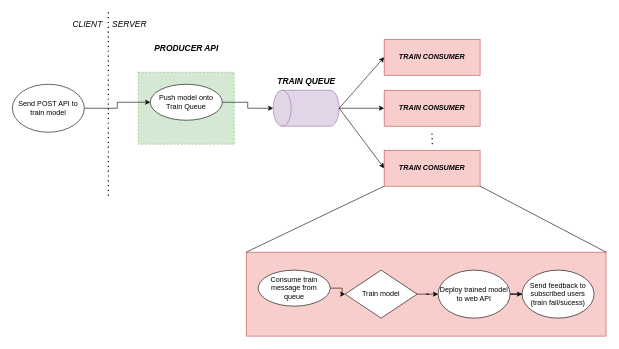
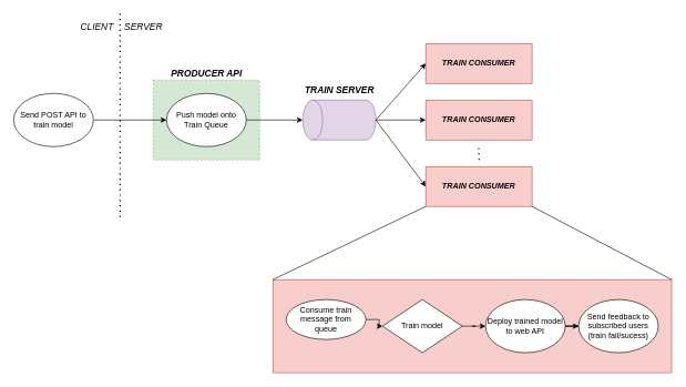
  <mxCell id="0" />
  <mxCell id="1" parent="0" />
  <mxCell id="2" value="" style="rounded=0;whiteSpace=wrap;html=1;fillColor=#f8cecc;strokeColor=#b85450;" vertex="1" parent="1"><mxGeometry x="410" y="420" width="600" height="140" as="geometry" /></mxCell>
  <mxCell id="3" value="" style="rounded=0;whiteSpace=wrap;html=1;dashed=1;fillColor=#d5e8d4;strokeColor=#82b366;" vertex="1" parent="1"><mxGeometry x="230" y="120" width="160" height="120" as="geometry" /></mxCell>
  <mxCell id="4" style="edgeStyle=orthogonalEdgeStyle;rounded=0;orthogonalLoop=1;jettySize=auto;html=1;entryX=0;entryY=0.5;entryDx=0;entryDy=0;exitX=1;exitY=0.5;exitDx=0;exitDy=0;" edge="1" parent="1" source="5" target="7"><mxGeometry relative="1" as="geometry"><mxPoint x="140" y="200" as="sourcePoint" /><mxPoint x="250" y="200" as="targetPoint" /></mxGeometry></mxCell>
  <mxCell id="5" value="Send POST API to train model" style="ellipse;whiteSpace=wrap;html=1;" vertex="1" parent="1"><mxGeometry x="20" y="140" width="120" height="80" as="geometry" /></mxCell>
  <mxCell id="6" style="edgeStyle=orthogonalEdgeStyle;rounded=0;orthogonalLoop=1;jettySize=auto;html=1;entryX=0.5;entryY=0;entryDx=0;entryDy=0;entryPerimeter=0;" edge="1" parent="1" source="7" target="8"><mxGeometry relative="1" as="geometry" /></mxCell>
- <mxCell id="7" value="Push model onto Train Queue" style="ellipse;whiteSpace=wrap;html=1;" vertex="1" parent="1"><mxGeometry x="250" y="140" width="120" height="60" as="geometry" /></mxCell>
+ <mxCell id="7" value="Push model onto Train Queue" style="ellipse;whiteSpace=wrap;html=1;" vertex="1" parent="1"><mxGeometry x="250" y="140" width="120" height="80" as="geometry" /></mxCell>
  <mxCell id="8" value="" style="shape=cylinder3;whiteSpace=wrap;html=1;boundedLbl=1;backgroundOutline=1;size=15;rotation=-90;fillColor=#e1d5e7;strokeColor=#9673a6;" vertex="1" parent="1"><mxGeometry x="480" y="125" width="60" height="110" as="geometry" /></mxCell>
- <mxCell id="9" value="&lt;b&gt;&lt;i&gt;&lt;font style=&quot;font-size: 14px&quot;&gt;TRAIN QUEUE&lt;/font&gt;&lt;/i&gt;&lt;/b&gt;" style="text;html=1;align=center;verticalAlign=middle;resizable=0;points=[];autosize=1;" vertex="1" parent="1"><mxGeometry x="455" y="125" width="110" height="20" as="geometry" /></mxCell>
- <mxCell id="10" value="&lt;b&gt;&lt;i&gt;&lt;font style=&quot;font-size: 14px&quot;&gt;PRODUCER API&lt;/font&gt;&lt;/i&gt;&lt;/b&gt;" style="text;html=1;align=center;verticalAlign=middle;resizable=0;points=[];autosize=1;" vertex="1" parent="1"><mxGeometry x="250" y="70" width="120" height="20" as="geometry" /></mxCell>
+ <mxCell id="9" value="&lt;b&gt;&lt;i&gt;&lt;font style=&quot;font-size: 14px&quot;&gt;TRAIN SERVER&lt;/font&gt;&lt;/i&gt;&lt;/b&gt;" style="text;html=1;align=center;verticalAlign=middle;resizable=0;points=[];autosize=1;" vertex="1" parent="1"><mxGeometry x="455" y="125" width="110" height="20" as="geometry" /></mxCell>
+ <mxCell id="10" value="&lt;b&gt;&lt;i&gt;&lt;font style=&quot;font-size: 14px&quot;&gt;PRODUCER API&lt;/font&gt;&lt;/i&gt;&lt;/b&gt;" style="text;html=1;align=center;verticalAlign=middle;resizable=0;points=[];autosize=1;" vertex="1" parent="1"><mxGeometry x="250" y="100" width="120" height="20" as="geometry" /></mxCell>
  <mxCell id="11" value="" style="endArrow=none;dashed=1;html=1;dashPattern=1 3;strokeWidth=2;" edge="1" parent="1"><mxGeometry width="50" height="50" relative="1" as="geometry"><mxPoint x="180" y="20" as="sourcePoint" /><mxPoint x="180" y="330" as="targetPoint" /></mxGeometry></mxCell>
  <mxCell id="12" value="&lt;i&gt;&lt;font style=&quot;font-size: 14px&quot;&gt;CLIENT&lt;/font&gt;&lt;/i&gt;" style="text;html=1;align=center;verticalAlign=middle;resizable=0;points=[];autosize=1;" vertex="1" parent="1"><mxGeometry x="110" y="30" width="70" height="20" as="geometry" /></mxCell>
  <mxCell id="13" value="&lt;i&gt;&lt;font style=&quot;font-size: 14px&quot;&gt;SERVER&lt;/font&gt;&lt;/i&gt;" style="text;html=1;align=center;verticalAlign=middle;resizable=0;points=[];autosize=1;" vertex="1" parent="1"><mxGeometry x="180" y="30" width="70" height="20" as="geometry" /></mxCell>
  <mxCell id="14" style="edgeStyle=orthogonalEdgeStyle;rounded=0;orthogonalLoop=1;jettySize=auto;html=1;entryX=0;entryY=0.5;entryDx=0;entryDy=0;" edge="1" parent="1" source="15" target="24"><mxGeometry relative="1" as="geometry" /></mxCell>
  <mxCell id="15" value="Consume train message from &lt;br&gt;queue" style="ellipse;whiteSpace=wrap;html=1;" vertex="1" parent="1"><mxGeometry x="430" y="450" width="120" height="60" as="geometry" /></mxCell>
  <mxCell id="16" value="&lt;b&gt;&lt;i&gt;TRAIN CONSUMER&lt;/i&gt;&lt;/b&gt;" style="rounded=0;whiteSpace=wrap;html=1;fillColor=#f8cecc;strokeColor=#b85450;" vertex="1" parent="1"><mxGeometry x="640" y="150" width="160" height="60" as="geometry" /></mxCell>
  <mxCell id="17" value="" style="endArrow=none;dashed=1;html=1;dashPattern=1 3;strokeWidth=2;" edge="1" parent="1"><mxGeometry width="50" height="50" relative="1" as="geometry"><mxPoint x="720.25" y="240" as="sourcePoint" /><mxPoint x="719.75" y="220" as="targetPoint" /></mxGeometry></mxCell>
  <mxCell id="18" value="&lt;b&gt;&lt;i&gt;TRAIN CONSUMER&lt;/i&gt;&lt;/b&gt;" style="rounded=0;whiteSpace=wrap;html=1;fillColor=#f8cecc;strokeColor=#b85450;" vertex="1" parent="1"><mxGeometry x="640" y="65" width="160" height="60" as="geometry" /></mxCell>
  <mxCell id="19" value="&lt;b&gt;&lt;i&gt;TRAIN CONSUMER&lt;/i&gt;&lt;/b&gt;" style="rounded=0;whiteSpace=wrap;html=1;fillColor=#f8cecc;strokeColor=#b85450;" vertex="1" parent="1"><mxGeometry x="640" y="250" width="160" height="60" as="geometry" /></mxCell>
  <mxCell id="20" value="" style="endArrow=classic;html=1;entryX=0;entryY=0.5;entryDx=0;entryDy=0;exitX=0.5;exitY=1;exitDx=0;exitDy=0;exitPerimeter=0;" edge="1" parent="1" source="8" target="18"><mxGeometry width="50" height="50" relative="1" as="geometry"><mxPoint x="560" y="210" as="sourcePoint" /><mxPoint x="610" y="160" as="targetPoint" /></mxGeometry></mxCell>
  <mxCell id="21" value="" style="endArrow=classic;html=1;entryX=0;entryY=0.5;entryDx=0;entryDy=0;exitX=0.5;exitY=1;exitDx=0;exitDy=0;exitPerimeter=0;" edge="1" parent="1" source="8" target="16"><mxGeometry width="50" height="50" relative="1" as="geometry"><mxPoint x="580" y="190" as="sourcePoint" /><mxPoint x="650" y="105" as="targetPoint" /></mxGeometry></mxCell>
  <mxCell id="22" value="" style="endArrow=classic;html=1;entryX=0;entryY=0.5;entryDx=0;entryDy=0;exitX=0.5;exitY=1;exitDx=0;exitDy=0;exitPerimeter=0;" edge="1" parent="1" source="8" target="19"><mxGeometry width="50" height="50" relative="1" as="geometry"><mxPoint x="580" y="190" as="sourcePoint" /><mxPoint x="650" y="190" as="targetPoint" /></mxGeometry></mxCell>
  <mxCell id="23" style="edgeStyle=orthogonalEdgeStyle;rounded=0;orthogonalLoop=1;jettySize=auto;html=1;entryX=0;entryY=0.5;entryDx=0;entryDy=0;" edge="1" parent="1" source="24" target="27"><mxGeometry relative="1" as="geometry" /></mxCell>
  <mxCell id="24" value="Train model" style="rhombus;whiteSpace=wrap;html=1;" vertex="1" parent="1"><mxGeometry x="575" y="450" width="120" height="80" as="geometry" /></mxCell>
  <mxCell id="25" value="Send feedback to subscribed users (train fail/sucess)" style="ellipse;whiteSpace=wrap;html=1;" vertex="1" parent="1"><mxGeometry x="870" y="450" width="120" height="80" as="geometry" /></mxCell>
  <mxCell id="26" style="edgeStyle=orthogonalEdgeStyle;rounded=0;orthogonalLoop=1;jettySize=auto;html=1;entryX=0;entryY=0.5;entryDx=0;entryDy=0;" edge="1" parent="1" source="27" target="25"><mxGeometry relative="1" as="geometry" /></mxCell>
  <mxCell id="27" value="Deploy trained model to web API" style="ellipse;whiteSpace=wrap;html=1;" vertex="1" parent="1"><mxGeometry x="730" y="450" width="120" height="80" as="geometry" /></mxCell>
  <mxCell id="28" value="" style="endArrow=none;html=1;entryX=0;entryY=1;entryDx=0;entryDy=0;exitX=0;exitY=0;exitDx=0;exitDy=0;" edge="1" parent="1" source="2" target="19"><mxGeometry width="50" height="50" relative="1" as="geometry"><mxPoint x="590" y="400" as="sourcePoint" /><mxPoint x="640" y="350" as="targetPoint" /></mxGeometry></mxCell>
  <mxCell id="29" value="" style="endArrow=none;html=1;entryX=1;entryY=1;entryDx=0;entryDy=0;exitX=1;exitY=0;exitDx=0;exitDy=0;" edge="1" parent="1" source="2" target="19"><mxGeometry width="50" height="50" relative="1" as="geometry"><mxPoint x="380" y="450" as="sourcePoint" /><mxPoint x="730" y="320" as="targetPoint" /></mxGeometry></mxCell>
